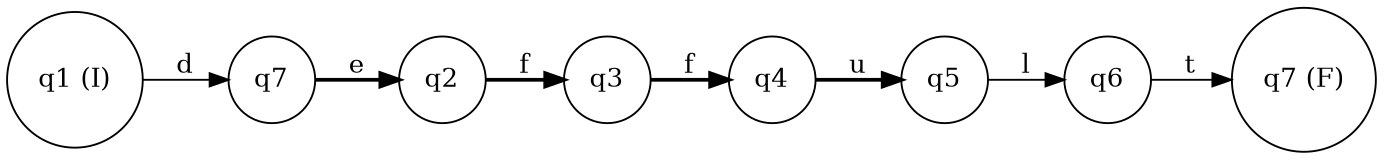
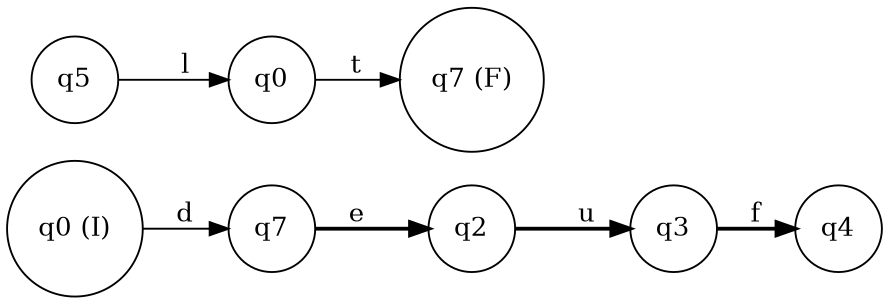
  digraph {
    rankdir=LR
    node [shape=circle]
    edge [style=bold]
-   n1 [label="q1 (I)"]
+   n1 [label="q0 (I)"]
    n2 [label=q7]
    n3 [label=q2]
    n4 [label=q3]
    n5 [label=q4]
    n6 [label=q5]
-   n7 [label=q6]
+   n7 [label=q0]
    n8 [label="q7 (F)"]
    n1 -> n2 [label=d style=solid]
    n2 -> n3 [label=e]
-   n3 -> n4 [label=f]
+   n3 -> n4 [label=u]
    n4 -> n5 [label=f]
-   n5 -> n6 [label=u]
    n6 -> n7 [label=l style=solid]
    n7 -> n8 [label=t style=solid]
  }
